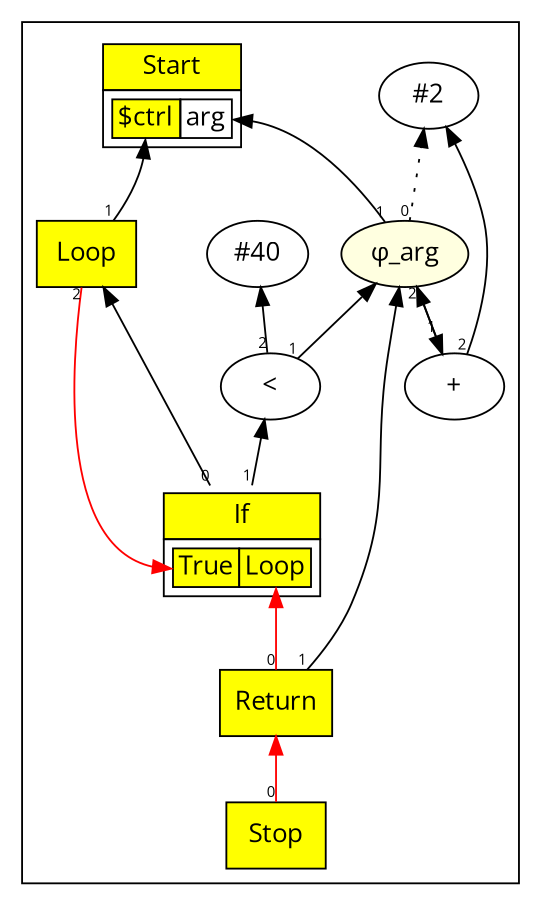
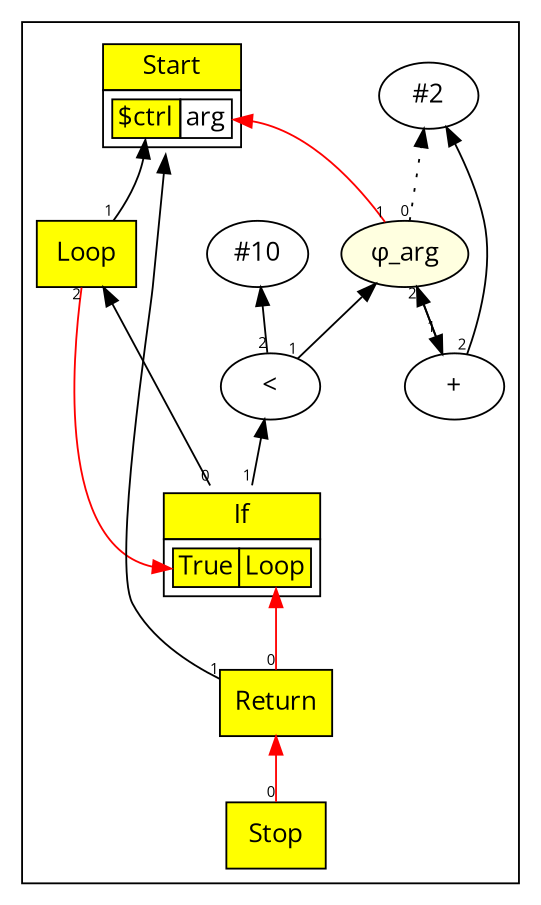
  digraph {
    compound=true
    concentrate=true
    fontname="Open Sans"
    ordering=in
    rankdir=BT
    node [fontname="Open Sans"]
    edge [fontname="Open Sans" fontsize=8 taillabel=1]
    n1 [fillcolor=yellow label=Loop shape=box style=filled]
    n2 [fillcolor=lightyellow label="&phi;_arg" style=filled]
    n3 [label=< 			<TABLE BORDER="0" CELLBORDER="1" CELLSPACING="0" CELLPADDING="4"> 			<TR><TD BGCOLOR="yellow">Start</TD></TR> 			<TR><TD> 				<TABLE BORDER="0" CELLBORDER="1" CELLSPACING="0"> 				<TR><TD PORT="p0" BGCOLOR="yellow">$ctrl</TD><TD PORT="p1">arg</TD></TR> 				</TABLE> 			</TD></TR> 			</TABLE>> shape=plaintext]
    n4 [fillcolor=yellow label=Stop shape=box style=filled]
    n5 [label="<"]
-   n6 [label="#40"]
+   n6 [label="#10"]
    n7 [label=< 			<TABLE BORDER="0" CELLBORDER="1" CELLSPACING="0" CELLPADDING="4"> 			<TR><TD BGCOLOR="yellow">If</TD></TR> 			<TR><TD> 				<TABLE BORDER="0" CELLBORDER="1" CELLSPACING="0"> 				<TR><TD PORT="p0" BGCOLOR="yellow">True</TD><TD PORT="p1" BGCOLOR="yellow">Loop</TD></TR> 				</TABLE> 			</TD></TR> 			</TABLE>> shape=plaintext]
    n8 [fillcolor=yellow label=Return shape=box style=filled]
    n9 [label="#2"]
    n10 [label="+"]
    subgraph cluster_1 {
      n3
      n4
      n5
      n6
      n7
      n8
      n9
      n10
      subgraph sub_2 {
        rank=same
        n1
        n2
      }
    }
    n1 -> n3 [color=black headport=p0]
    n1 -> n7 [color=red constraint=false headport=p0 taillabel=2]
-   n2 -> n3 [headport=p1]
+   n2 -> n3 [headport=p1 color=red]
    n2 -> n9 [style=dotted taillabel=0]
    n2 -> n10 [constraint=false taillabel=2]
    n4 -> n8 [color=red taillabel=0]
    n5 -> n2
    n5 -> n6 [taillabel=2]
    n7 -> n1 [color=black taillabel=0]
    n7 -> n5
-   n8 -> n2
+   n8 -> n3
    n8 -> n7 [color=red headport=p1 taillabel=0]
    n10 -> n2
    n10 -> n9 [taillabel=2]
  }
